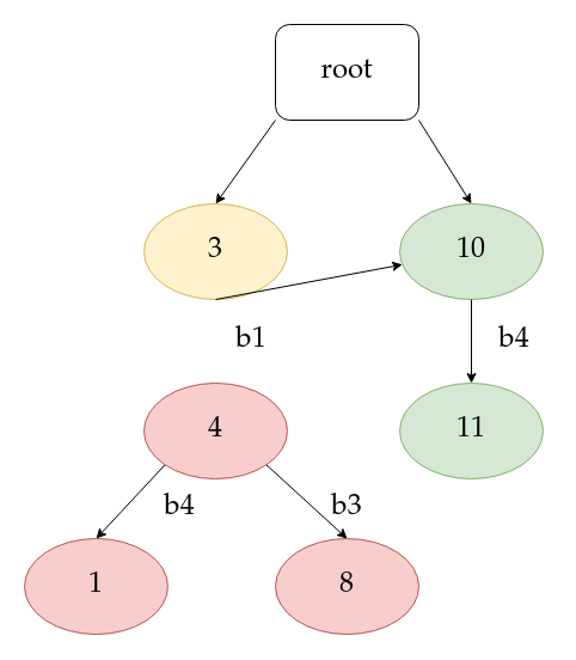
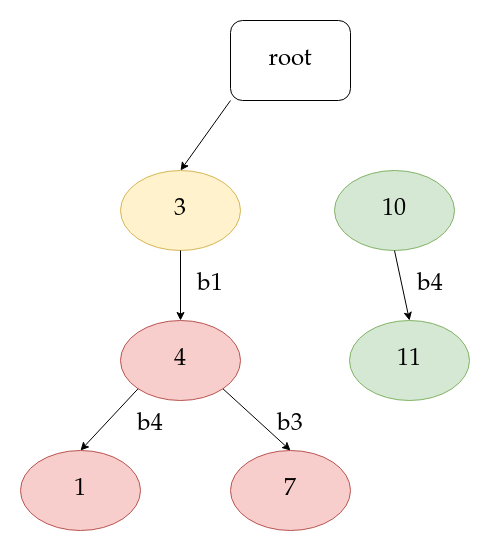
  <mxCell id="0" />
  <mxCell id="1" parent="0" />
  <mxCell id="2" value="&lt;font face=&quot;TeX Gyre Pagella&quot; style=&quot;font-size: 24px&quot;&gt;root&lt;/font&gt;" style="whiteSpace=wrap;html=1;rounded=1;" vertex="1" parent="1"><mxGeometry x="230" y="20" width="120" height="80" as="geometry" /></mxCell>
  <mxCell id="3" value="&lt;font face=&quot;TeX Gyre Pagella&quot; style=&quot;font-size: 24px&quot;&gt;3&lt;/font&gt;" style="ellipse;whiteSpace=wrap;html=1;fillColor=#fff2cc;strokeColor=#d6b656;" vertex="1" parent="1"><mxGeometry x="120" y="170" width="120" height="80" as="geometry" /></mxCell>
  <mxCell id="4" value="&lt;font face=&quot;TeX Gyre Pagella&quot; style=&quot;font-size: 24px&quot;&gt;10&lt;/font&gt;" style="ellipse;whiteSpace=wrap;html=1;fillColor=#d5e8d4;strokeColor=#82b366;" vertex="1" parent="1"><mxGeometry x="334" y="170" width="120" height="80" as="geometry" /></mxCell>
  <mxCell id="5" value="&lt;font face=&quot;TeX Gyre Pagella&quot; style=&quot;font-size: 24px&quot;&gt;4&lt;/font&gt;" style="ellipse;whiteSpace=wrap;html=1;fillColor=#f8cecc;strokeColor=#b85450;" vertex="1" parent="1"><mxGeometry x="120" y="320" width="120" height="80" as="geometry" /></mxCell>
- <mxCell id="6" value="&lt;font face=&quot;TeX Gyre Pagella&quot; style=&quot;font-size: 24px&quot;&gt;11&lt;/font&gt;" style="ellipse;whiteSpace=wrap;html=1;fillColor=#d5e8d4;strokeColor=#82b366;" vertex="1" parent="1"><mxGeometry x="334" y="320" width="120" height="80" as="geometry" /></mxCell>
+ <mxCell id="6" value="&lt;font face=&quot;TeX Gyre Pagella&quot; style=&quot;font-size: 24px&quot;&gt;11&lt;/font&gt;" style="ellipse;whiteSpace=wrap;html=1;fillColor=#d5e8d4;strokeColor=#82b366;" vertex="1" parent="1"><mxGeometry x="349" y="320" width="120" height="80" as="geometry" /></mxCell>
  <mxCell id="7" value="&lt;font face=&quot;TeX Gyre Pagella&quot; style=&quot;font-size: 24px&quot;&gt;1&lt;/font&gt;" style="ellipse;whiteSpace=wrap;html=1;fillColor=#f8cecc;strokeColor=#b85450;" vertex="1" parent="1"><mxGeometry x="20" y="450" width="120" height="80" as="geometry" /></mxCell>
- <mxCell id="8" value="&lt;font face=&quot;TeX Gyre Pagella&quot; style=&quot;font-size: 24px&quot;&gt;8&lt;/font&gt;" style="ellipse;whiteSpace=wrap;html=1;fillColor=#f8cecc;strokeColor=#b85450;" vertex="1" parent="1"><mxGeometry x="230" y="450" width="120" height="80" as="geometry" /></mxCell>
+ <mxCell id="8" value="&lt;font face=&quot;TeX Gyre Pagella&quot; style=&quot;font-size: 24px&quot;&gt;7&lt;/font&gt;" style="ellipse;whiteSpace=wrap;html=1;fillColor=#f8cecc;strokeColor=#b85450;" vertex="1" parent="1"><mxGeometry x="230" y="450" width="120" height="80" as="geometry" /></mxCell>
  <mxCell id="9" value="" style="endArrow=classic;html=1;rounded=0;fontFamily=TeX Gyre Pagella;fontSize=24;exitX=0;exitY=1;exitDx=0;exitDy=0;entryX=0.5;entryY=0;entryDx=0;entryDy=0;" edge="1" parent="1" source="2" target="3"><mxGeometry width="50" height="50" relative="1" as="geometry"><mxPoint x="0" y="100" as="sourcePoint" /><mxPoint x="50" y="50" as="targetPoint" /></mxGeometry></mxCell>
- <mxCell id="10" value="" style="endArrow=classic;html=1;rounded=0;fontFamily=TeX Gyre Pagella;fontSize=24;exitX=1;exitY=1;exitDx=0;exitDy=0;entryX=0.5;entryY=0;entryDx=0;entryDy=0;" edge="1" parent="1" source="2" target="4"><mxGeometry width="50" height="50" relative="1" as="geometry"><mxPoint x="257.574" y="98.284" as="sourcePoint" /><mxPoint x="190" y="180" as="targetPoint" /></mxGeometry></mxCell>
  <mxCell id="11" value="" style="endArrow=classic;html=1;rounded=0;fontFamily=TeX Gyre Pagella;fontSize=24;exitX=0.5;exitY=1;exitDx=0;exitDy=0;entryX=0.5;entryY=0;entryDx=0;entryDy=0;" edge="1" parent="1" source="4" target="6"><mxGeometry width="50" height="50" relative="1" as="geometry"><mxPoint x="640" y="350" as="sourcePoint" /><mxPoint x="690" y="300" as="targetPoint" /></mxGeometry></mxCell>
- <mxCell id="12" value="" style="endArrow=classic;html=1;rounded=0;fontFamily=TeX Gyre Pagella;fontSize=24;exitX=0.5;exitY=1;exitDx=0;exitDy=0;" edge="1" parent="1" source="3" target="4"><mxGeometry width="50" height="50" relative="1" as="geometry"><mxPoint x="200" y="250" as="sourcePoint" /><mxPoint x="200" y="320" as="targetPoint" /></mxGeometry></mxCell>
+ <mxCell id="12" value="" style="endArrow=classic;html=1;rounded=0;fontFamily=TeX Gyre Pagella;fontSize=24;exitX=0.5;exitY=1;exitDx=0;exitDy=0;entryX=0.5;entryY=0;entryDx=0;entryDy=0;" edge="1" parent="1" source="3" target="5"><mxGeometry width="50" height="50" relative="1" as="geometry"><mxPoint x="200" y="250" as="sourcePoint" /><mxPoint x="200" y="320" as="targetPoint" /></mxGeometry></mxCell>
  <mxCell id="13" value="" style="endArrow=classic;html=1;rounded=0;fontFamily=TeX Gyre Pagella;fontSize=24;exitX=0;exitY=1;exitDx=0;exitDy=0;entryX=0.5;entryY=0;entryDx=0;entryDy=0;" edge="1" parent="1" source="5" target="7"><mxGeometry width="50" height="50" relative="1" as="geometry"><mxPoint x="257.574" y="98.284" as="sourcePoint" /><mxPoint x="190" y="180" as="targetPoint" /></mxGeometry></mxCell>
  <mxCell id="14" value="" style="endArrow=classic;html=1;rounded=0;fontFamily=TeX Gyre Pagella;fontSize=24;exitX=1;exitY=1;exitDx=0;exitDy=0;entryX=0.5;entryY=0;entryDx=0;entryDy=0;" edge="1" parent="1" source="5" target="8"><mxGeometry width="50" height="50" relative="1" as="geometry"><mxPoint x="147.574" y="398.284" as="sourcePoint" /><mxPoint x="90" y="460" as="targetPoint" /></mxGeometry></mxCell>
  <mxCell id="15" value="b4" style="text;html=1;strokeColor=none;fillColor=none;align=center;verticalAlign=middle;whiteSpace=wrap;rounded=0;fontFamily=TeX Gyre Pagella;fontSize=24;" vertex="1" parent="1"><mxGeometry x="400" y="270" width="60" height="30" as="geometry" /></mxCell>
  <mxCell id="16" value="b1" style="text;html=1;strokeColor=none;fillColor=none;align=center;verticalAlign=middle;whiteSpace=wrap;rounded=0;fontFamily=TeX Gyre Pagella;fontSize=24;" vertex="1" parent="1"><mxGeometry x="180" y="270" width="60" height="30" as="geometry" /></mxCell>
  <mxCell id="17" value="b3" style="text;html=1;strokeColor=none;fillColor=none;align=center;verticalAlign=middle;whiteSpace=wrap;rounded=0;fontFamily=TeX Gyre Pagella;fontSize=24;" vertex="1" parent="1"><mxGeometry x="260" y="410" width="60" height="30" as="geometry" /></mxCell>
  <mxCell id="18" value="b4" style="text;html=1;strokeColor=none;fillColor=none;align=center;verticalAlign=middle;whiteSpace=wrap;rounded=0;fontFamily=TeX Gyre Pagella;fontSize=24;" vertex="1" parent="1"><mxGeometry x="120" y="410" width="60" height="30" as="geometry" /></mxCell>
